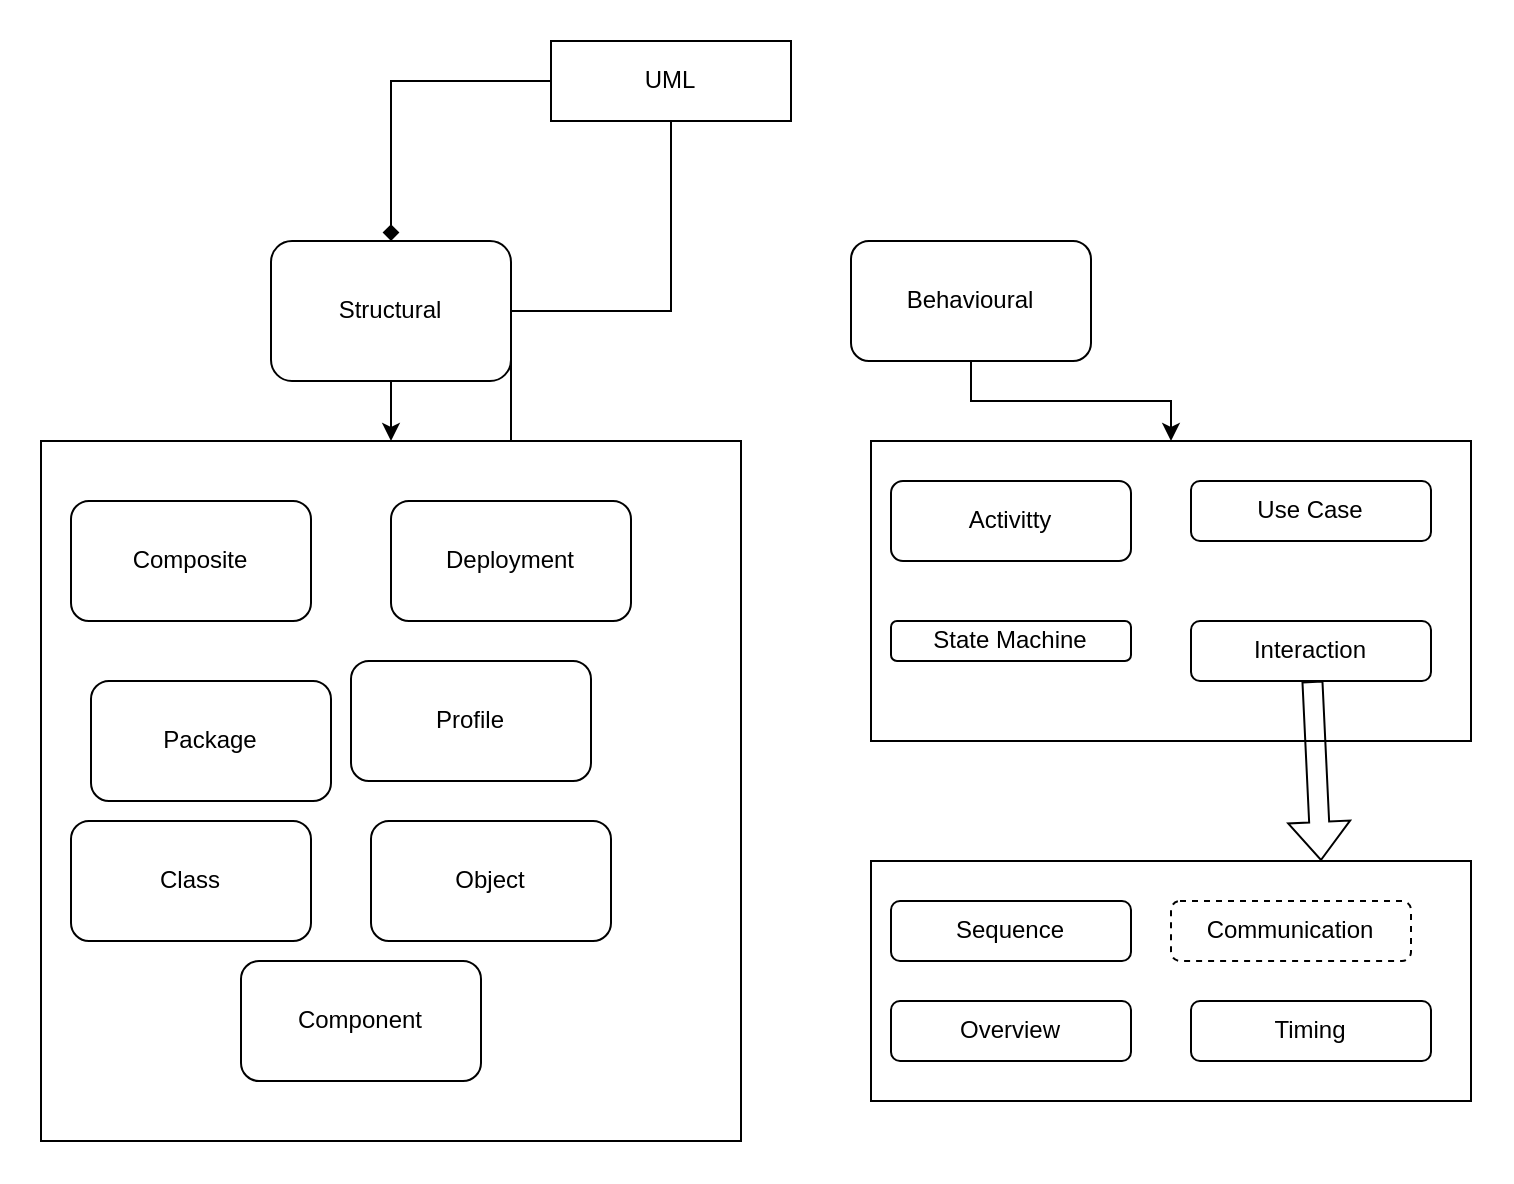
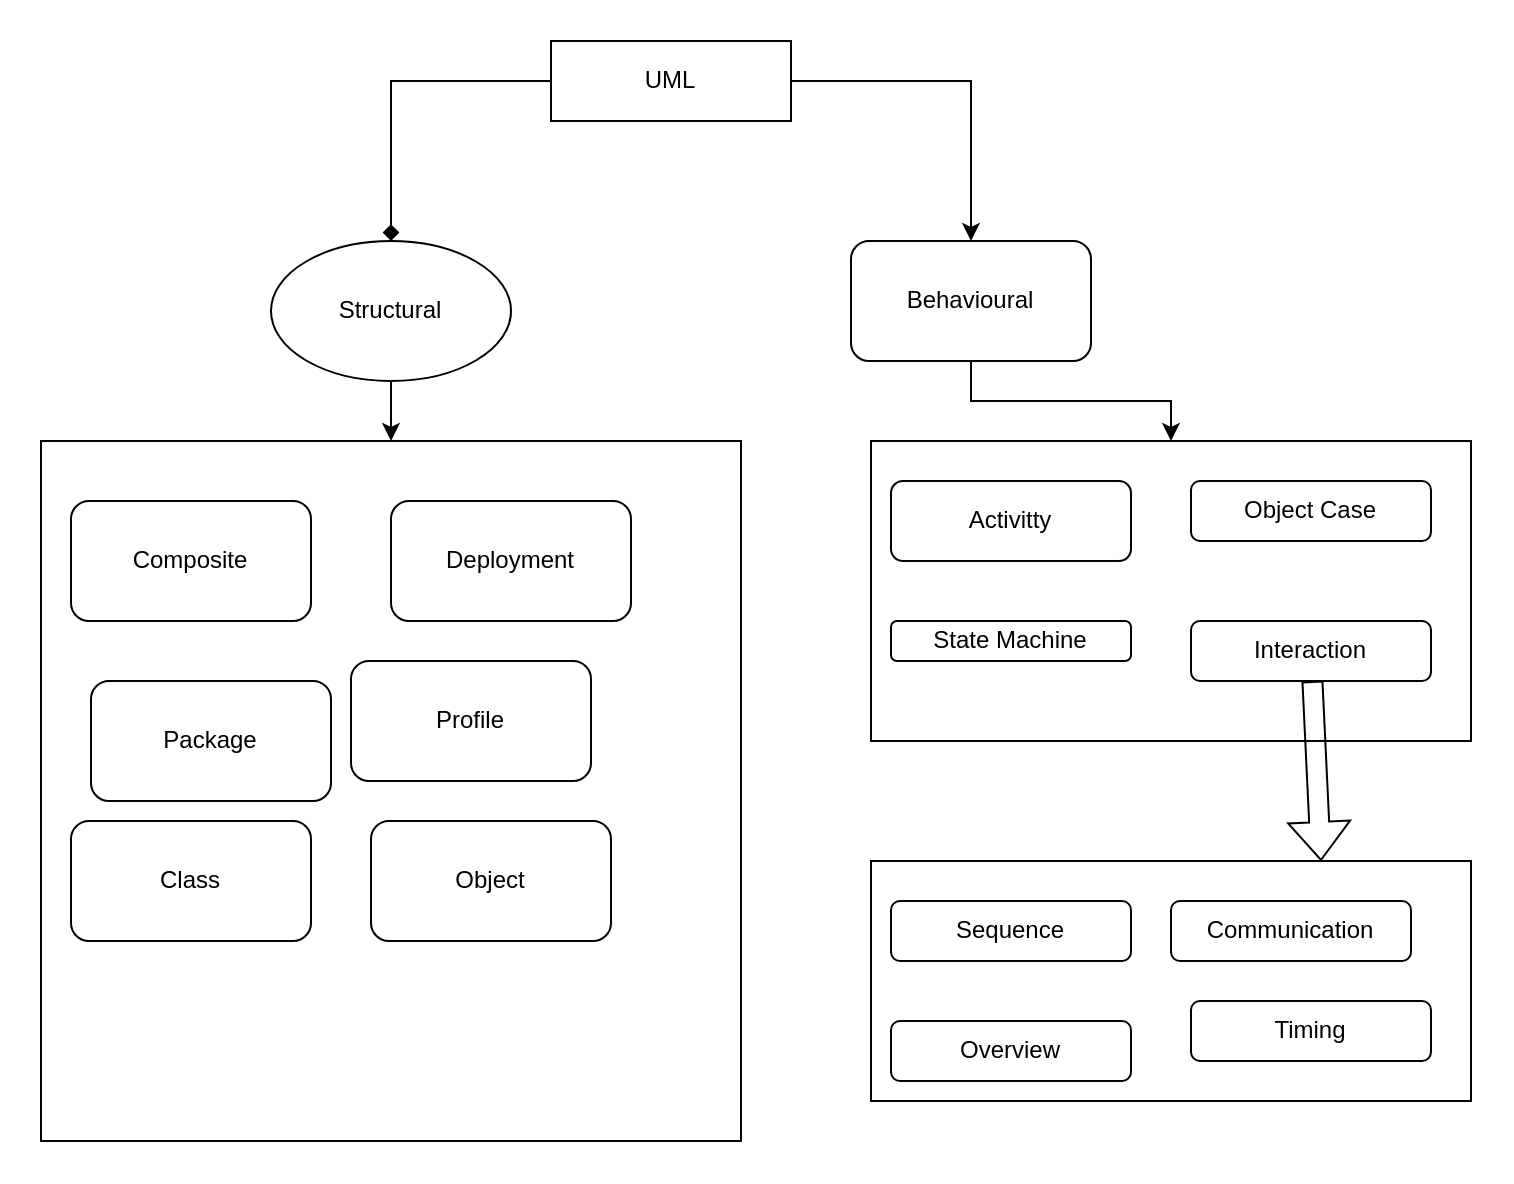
  <mxCell id="0" />
  <mxCell id="1" parent="0" />
  <mxCell id="2" style="edgeStyle=orthogonalEdgeStyle;rounded=0;orthogonalLoop=1;jettySize=auto;html=1;entryX=0.5;entryY=0;entryDx=0;entryDy=0;endArrow=diamond;" edge="1" parent="1" source="4" target="6"><mxGeometry relative="1" as="geometry" /></mxCell>
- <mxCell id="3" style="edgeStyle=orthogonalEdgeStyle;rounded=0;orthogonalLoop=1;jettySize=auto;html=1;" edge="1" parent="1" source="4" target="11"><mxGeometry relative="1" as="geometry" /></mxCell>
+ <mxCell id="3" style="edgeStyle=orthogonalEdgeStyle;rounded=0;orthogonalLoop=1;jettySize=auto;html=1;" edge="1" parent="1" source="4" target="8"><mxGeometry relative="1" as="geometry" /></mxCell>
  <mxCell id="4" value="UML" style="rounded=0;whiteSpace=wrap;html=1;" vertex="1" parent="1"><mxGeometry x="275" y="20" width="120" height="40" as="geometry" /></mxCell>
  <mxCell id="5" style="edgeStyle=orthogonalEdgeStyle;rounded=0;orthogonalLoop=1;jettySize=auto;html=1;" edge="1" parent="1" source="6" target="9"><mxGeometry relative="1" as="geometry" /></mxCell>
- <mxCell id="6" value="Structural" style="rounded=1;whiteSpace=wrap;html=1;" vertex="1" parent="1"><mxGeometry x="135" y="120" width="120" height="70" as="geometry" /></mxCell>
+ <mxCell id="6" value="Structural" style="ellipse;whiteSpace=wrap;html=1;" vertex="1" parent="1"><mxGeometry x="135" y="120" width="120" height="70" as="geometry" /></mxCell>
  <mxCell id="7" style="edgeStyle=orthogonalEdgeStyle;rounded=0;orthogonalLoop=1;jettySize=auto;html=1;entryX=0.5;entryY=0;entryDx=0;entryDy=0;" edge="1" parent="1" source="8" target="17"><mxGeometry relative="1" as="geometry" /></mxCell>
  <mxCell id="8" value="Behavioural" style="rounded=1;whiteSpace=wrap;html=1;" vertex="1" parent="1"><mxGeometry x="425" y="120" width="120" height="60" as="geometry" /></mxCell>
  <mxCell id="9" value="" style="whiteSpace=wrap;html=1;aspect=fixed;" vertex="1" parent="1"><mxGeometry x="20" y="220" width="350" height="350" as="geometry" /></mxCell>
  <mxCell id="10" value="Composite" style="rounded=1;whiteSpace=wrap;html=1;" vertex="1" parent="1"><mxGeometry x="35" y="250" width="120" height="60" as="geometry" /></mxCell>
  <mxCell id="11" value="Deployment" style="rounded=1;whiteSpace=wrap;html=1;" vertex="1" parent="1"><mxGeometry x="195" y="250" width="120" height="60" as="geometry" /></mxCell>
  <mxCell id="12" value="Package" style="rounded=1;whiteSpace=wrap;html=1;" vertex="1" parent="1"><mxGeometry x="45" y="340" width="120" height="60" as="geometry" /></mxCell>
  <mxCell id="13" value="Profile" style="rounded=1;whiteSpace=wrap;html=1;" vertex="1" parent="1"><mxGeometry x="175" y="330" width="120" height="60" as="geometry" /></mxCell>
  <mxCell id="14" value="Class" style="rounded=1;whiteSpace=wrap;html=1;" vertex="1" parent="1"><mxGeometry x="35" y="410" width="120" height="60" as="geometry" /></mxCell>
  <mxCell id="15" value="Object" style="rounded=1;whiteSpace=wrap;html=1;" vertex="1" parent="1"><mxGeometry x="185" y="410" width="120" height="60" as="geometry" /></mxCell>
- <mxCell id="16" value="Component" style="rounded=1;whiteSpace=wrap;html=1;" vertex="1" parent="1"><mxGeometry x="120" y="480" width="120" height="60" as="geometry" /></mxCell>
  <mxCell id="17" value="" style="rounded=0;whiteSpace=wrap;html=1;" vertex="1" parent="1"><mxGeometry x="435" y="220" width="300" height="150" as="geometry" /></mxCell>
  <mxCell id="18" value="Activitty" style="rounded=1;whiteSpace=wrap;html=1;" vertex="1" parent="1"><mxGeometry x="445" y="240" width="120" height="40" as="geometry" /></mxCell>
- <mxCell id="19" value="Use Case" style="rounded=1;whiteSpace=wrap;html=1;" vertex="1" parent="1"><mxGeometry x="595" y="240" width="120" height="30" as="geometry" /></mxCell>
+ <mxCell id="19" value="Object Case" style="rounded=1;whiteSpace=wrap;html=1;" vertex="1" parent="1"><mxGeometry x="595" y="240" width="120" height="30" as="geometry" /></mxCell>
  <mxCell id="20" value="State Machine" style="rounded=1;whiteSpace=wrap;html=1;" vertex="1" parent="1"><mxGeometry x="445" y="310" width="120" height="20" as="geometry" /></mxCell>
  <mxCell id="21" value="Interaction" style="rounded=1;whiteSpace=wrap;html=1;" vertex="1" parent="1"><mxGeometry x="595" y="310" width="120" height="30" as="geometry" /></mxCell>
  <mxCell id="22" value="" style="rounded=0;whiteSpace=wrap;html=1;" vertex="1" parent="1"><mxGeometry x="435" y="430" width="300" height="120" as="geometry" /></mxCell>
  <mxCell id="23" value="" style="shape=flexArrow;endArrow=classic;html=1;rounded=0;entryX=0.75;entryY=0;entryDx=0;entryDy=0;" edge="1" parent="1" source="21" target="22"><mxGeometry width="50" height="50" relative="1" as="geometry"><mxPoint x="415" y="530" as="sourcePoint" /><mxPoint x="465" y="480" as="targetPoint" /></mxGeometry></mxCell>
  <mxCell id="24" value="Sequence" style="rounded=1;whiteSpace=wrap;html=1;" vertex="1" parent="1"><mxGeometry x="445" y="450" width="120" height="30" as="geometry" /></mxCell>
- <mxCell id="25" value="Communication" style="rounded=1;whiteSpace=wrap;html=1;dashed=1;" vertex="1" parent="1"><mxGeometry x="585" y="450" width="120" height="30" as="geometry" /></mxCell>
- <mxCell id="26" value="Overview" style="rounded=1;whiteSpace=wrap;html=1;" vertex="1" parent="1"><mxGeometry x="445" y="500" width="120" height="30" as="geometry" /></mxCell>
+ <mxCell id="25" value="Communication" style="rounded=1;whiteSpace=wrap;html=1;" vertex="1" parent="1"><mxGeometry x="585" y="450" width="120" height="30" as="geometry" /></mxCell>
+ <mxCell id="26" value="Overview" style="rounded=1;whiteSpace=wrap;html=1;" vertex="1" parent="1"><mxGeometry x="445" y="510" width="120" height="30" as="geometry" /></mxCell>
  <mxCell id="27" value="Timing" style="rounded=1;whiteSpace=wrap;html=1;" vertex="1" parent="1"><mxGeometry x="595" y="500" width="120" height="30" as="geometry" /></mxCell>
